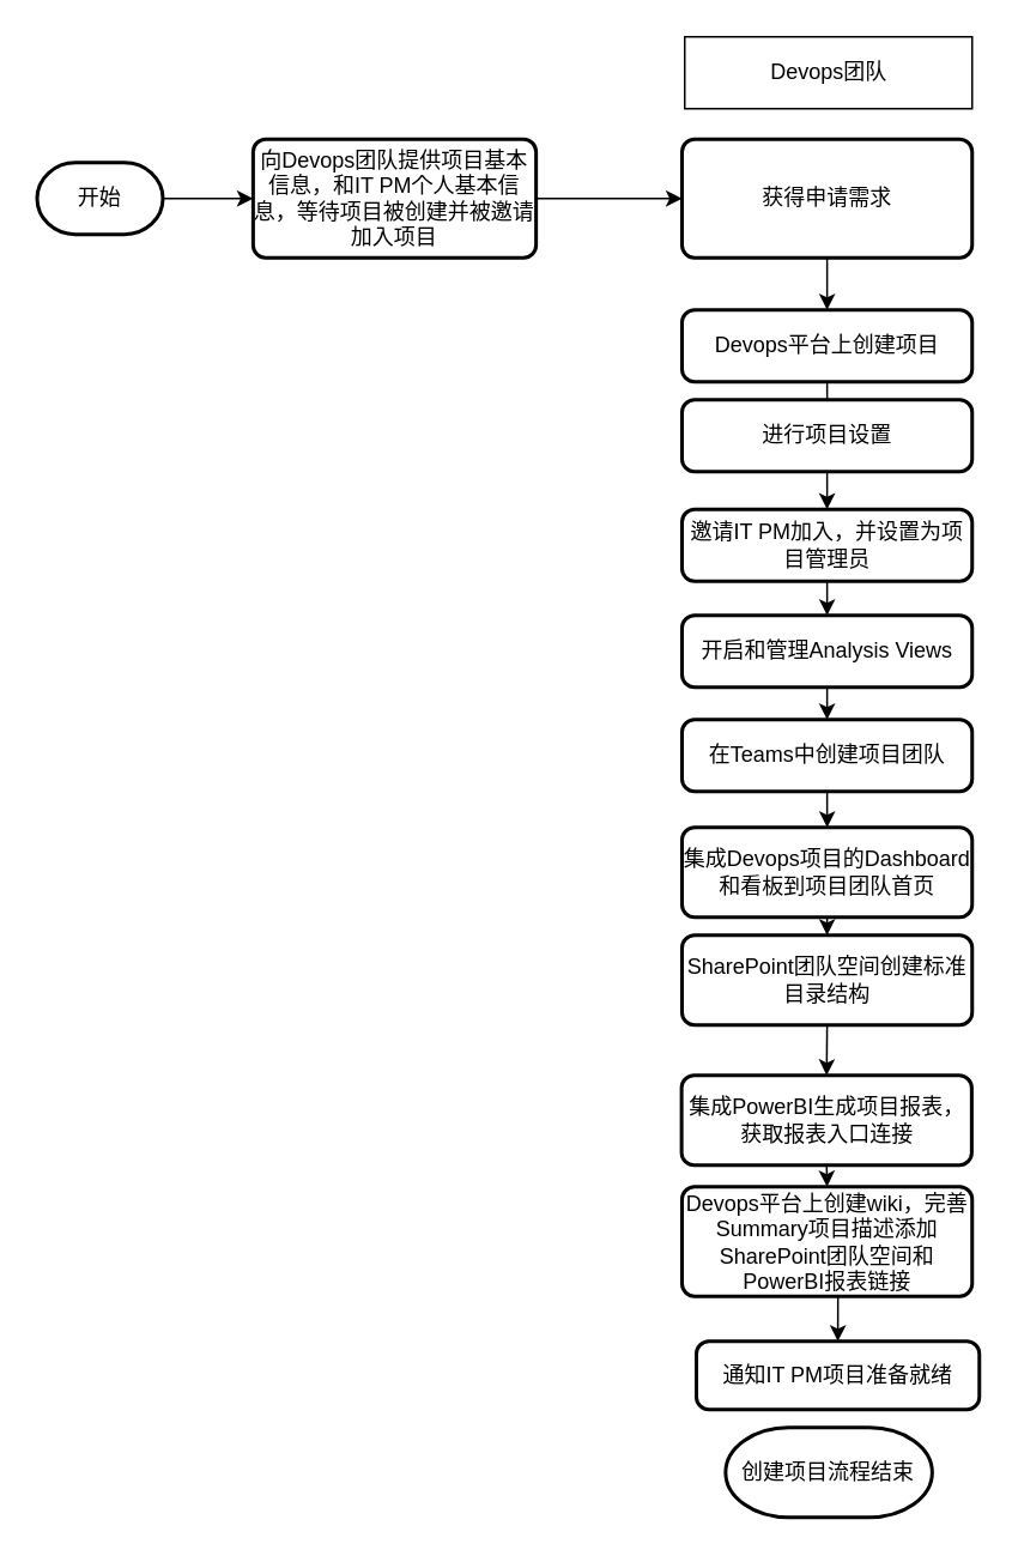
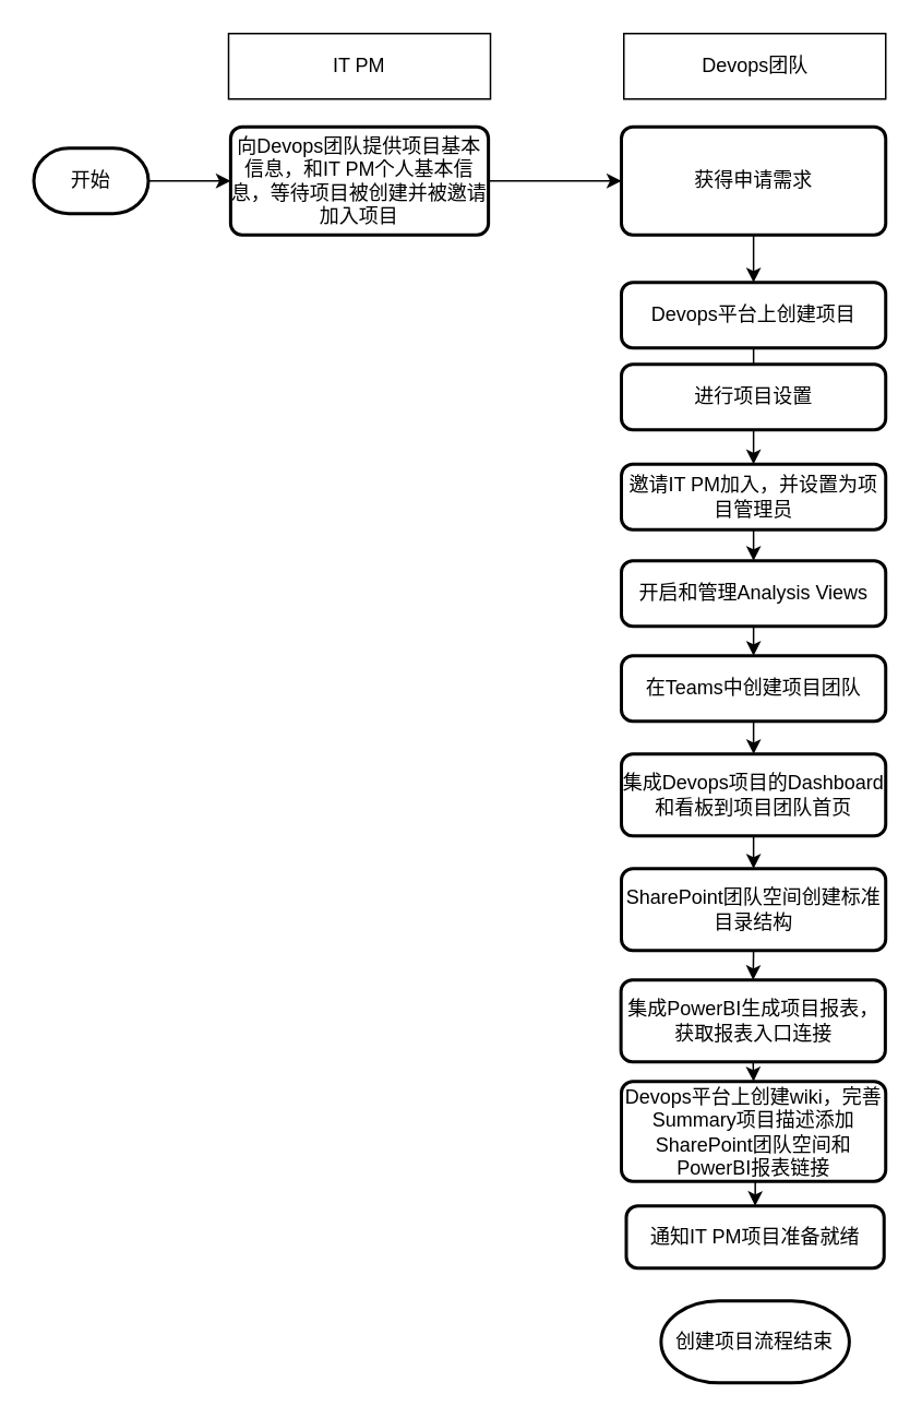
  <mxCell id="0" />
  <mxCell id="1" parent="0" />
  <mxCell id="2" style="edgeStyle=orthogonalEdgeStyle;rounded=0;orthogonalLoop=1;jettySize=auto;html=1;exitX=1;exitY=0.5;exitDx=0;exitDy=0;exitPerimeter=0;" parent="1" source="3" target="7" edge="1"><mxGeometry relative="1" as="geometry" /></mxCell>
  <mxCell id="3" value="开始" style="strokeWidth=2;html=1;shape=mxgraph.flowchart.terminator;whiteSpace=wrap;" parent="1" vertex="1"><mxGeometry x="20" y="90" width="70" height="40" as="geometry" /></mxCell>
+ <mxCell id="4" value="IT PM" style="rounded=0;whiteSpace=wrap;html=1;" parent="1" vertex="1"><mxGeometry x="139" y="20" width="160" height="40" as="geometry" /></mxCell>
  <mxCell id="5" value="Devops团队" style="rounded=0;whiteSpace=wrap;html=1;" parent="1" vertex="1"><mxGeometry x="380.5" y="20" width="160" height="40" as="geometry" /></mxCell>
  <mxCell id="6" style="edgeStyle=orthogonalEdgeStyle;rounded=0;orthogonalLoop=1;jettySize=auto;html=1;exitX=1;exitY=0.5;exitDx=0;exitDy=0;entryX=0;entryY=0.5;entryDx=0;entryDy=0;" parent="1" source="7" target="9" edge="1"><mxGeometry relative="1" as="geometry" /></mxCell>
  <mxCell id="7" value="向Devops团队提供项目基本信息，和IT PM个人基本信息，等待项目被创建并被邀请加入项目" style="rounded=1;whiteSpace=wrap;html=1;absoluteArcSize=1;arcSize=14;strokeWidth=2;" parent="1" vertex="1"><mxGeometry x="140.25" y="77" width="157.5" height="66" as="geometry" /></mxCell>
  <mxCell id="8" style="edgeStyle=orthogonalEdgeStyle;rounded=0;orthogonalLoop=1;jettySize=auto;html=1;exitX=0.5;exitY=1;exitDx=0;exitDy=0;entryX=0.5;entryY=0;entryDx=0;entryDy=0;" parent="1" source="9" target="13" edge="1"><mxGeometry relative="1" as="geometry" /></mxCell>
  <mxCell id="9" value="获得申请需求" style="rounded=1;whiteSpace=wrap;html=1;absoluteArcSize=1;arcSize=14;strokeWidth=2;" parent="1" vertex="1"><mxGeometry x="379" y="77" width="161.5" height="66" as="geometry" /></mxCell>
- <mxCell id="10" value="&lt;div style=&quot;text-align: justify&quot;&gt;通知IT PM项目准备就绪&lt;/div&gt;" style="rounded=1;whiteSpace=wrap;html=1;absoluteArcSize=1;arcSize=14;strokeWidth=2;" parent="1" vertex="1"><mxGeometry x="387" y="746" width="157.5" height="38" as="geometry" /></mxCell>
+ <mxCell id="10" value="&lt;div style=&quot;text-align: justify&quot;&gt;通知IT PM项目准备就绪&lt;/div&gt;" style="rounded=1;whiteSpace=wrap;html=1;absoluteArcSize=1;arcSize=14;strokeWidth=2;" parent="1" vertex="1"><mxGeometry x="382" y="736" width="157.5" height="38" as="geometry" /></mxCell>
  <mxCell id="11" value="创建项目流程结束" style="strokeWidth=2;html=1;shape=mxgraph.flowchart.terminator;whiteSpace=wrap;" parent="1" vertex="1"><mxGeometry x="403.25" y="794" width="115" height="50" as="geometry" /></mxCell>
  <mxCell id="12" style="edgeStyle=orthogonalEdgeStyle;rounded=0;orthogonalLoop=1;jettySize=auto;html=1;exitX=0.5;exitY=1;exitDx=0;exitDy=0;" parent="1" source="13" target="15" edge="1"><mxGeometry relative="1" as="geometry" /></mxCell>
  <mxCell id="13" value="Devops平台上创建项目" style="rounded=1;whiteSpace=wrap;html=1;absoluteArcSize=1;arcSize=14;strokeWidth=2;" parent="1" vertex="1"><mxGeometry x="379" y="172" width="161.5" height="40" as="geometry" /></mxCell>
  <mxCell id="14" style="edgeStyle=orthogonalEdgeStyle;rounded=0;orthogonalLoop=1;jettySize=auto;html=1;exitX=0.5;exitY=1;exitDx=0;exitDy=0;entryX=0.5;entryY=0;entryDx=0;entryDy=0;" parent="1" source="15" target="17" edge="1"><mxGeometry relative="1" as="geometry" /></mxCell>
  <mxCell id="15" value="进行项目设置" style="rounded=1;whiteSpace=wrap;html=1;absoluteArcSize=1;arcSize=14;strokeWidth=2;" parent="1" vertex="1"><mxGeometry x="379" y="222" width="161.5" height="40" as="geometry" /></mxCell>
  <mxCell id="16" style="edgeStyle=orthogonalEdgeStyle;rounded=0;orthogonalLoop=1;jettySize=auto;html=1;exitX=0.5;exitY=1;exitDx=0;exitDy=0;entryX=0.5;entryY=0;entryDx=0;entryDy=0;" parent="1" source="17" target="19" edge="1"><mxGeometry relative="1" as="geometry" /></mxCell>
  <mxCell id="17" value="邀请IT PM加入，并设置为项目管理员" style="rounded=1;whiteSpace=wrap;html=1;absoluteArcSize=1;arcSize=14;strokeWidth=2;" parent="1" vertex="1"><mxGeometry x="379" y="283" width="161.5" height="40" as="geometry" /></mxCell>
  <mxCell id="18" style="edgeStyle=orthogonalEdgeStyle;rounded=0;orthogonalLoop=1;jettySize=auto;html=1;exitX=0.5;exitY=1;exitDx=0;exitDy=0;entryX=0.5;entryY=0;entryDx=0;entryDy=0;" parent="1" source="19" target="21" edge="1"><mxGeometry relative="1" as="geometry" /></mxCell>
  <mxCell id="19" value="开启和管理Analysis Views" style="rounded=1;whiteSpace=wrap;html=1;absoluteArcSize=1;arcSize=14;strokeWidth=2;" parent="1" vertex="1"><mxGeometry x="379" y="342" width="161.5" height="40" as="geometry" /></mxCell>
  <mxCell id="20" style="edgeStyle=orthogonalEdgeStyle;rounded=0;orthogonalLoop=1;jettySize=auto;html=1;exitX=0.5;exitY=1;exitDx=0;exitDy=0;" parent="1" source="21" target="23" edge="1"><mxGeometry relative="1" as="geometry" /></mxCell>
  <mxCell id="21" value="在Teams中创建项目团队" style="rounded=1;whiteSpace=wrap;html=1;absoluteArcSize=1;arcSize=14;strokeWidth=2;" parent="1" vertex="1"><mxGeometry x="379" y="400" width="161.5" height="40" as="geometry" /></mxCell>
  <mxCell id="22" style="edgeStyle=orthogonalEdgeStyle;rounded=0;orthogonalLoop=1;jettySize=auto;html=1;exitX=0.5;exitY=1;exitDx=0;exitDy=0;entryX=0.5;entryY=0;entryDx=0;entryDy=0;" parent="1" source="23" target="25" edge="1"><mxGeometry relative="1" as="geometry" /></mxCell>
  <mxCell id="23" value="集成Devops项目的Dashboard和看板到项目团队首页" style="rounded=1;whiteSpace=wrap;html=1;absoluteArcSize=1;arcSize=14;strokeWidth=2;" parent="1" vertex="1"><mxGeometry x="379" y="460" width="161.5" height="50" as="geometry" /></mxCell>
  <mxCell id="24" style="edgeStyle=orthogonalEdgeStyle;rounded=0;orthogonalLoop=1;jettySize=auto;html=1;exitX=0.5;exitY=1;exitDx=0;exitDy=0;entryX=0.5;entryY=0;entryDx=0;entryDy=0;" edge="1" parent="1" source="25" target="29"><mxGeometry relative="1" as="geometry" /></mxCell>
- <mxCell id="25" value="SharePoint团队空间创建标准目录结构" style="rounded=1;whiteSpace=wrap;html=1;absoluteArcSize=1;arcSize=14;strokeWidth=2;" parent="1" vertex="1"><mxGeometry x="379" y="520" width="161.5" height="50" as="geometry" /></mxCell>
+ <mxCell id="25" value="SharePoint团队空间创建标准目录结构" style="rounded=1;whiteSpace=wrap;html=1;absoluteArcSize=1;arcSize=14;strokeWidth=2;" parent="1" vertex="1"><mxGeometry x="379" y="530" width="161.5" height="50" as="geometry" /></mxCell>
  <mxCell id="26" style="edgeStyle=orthogonalEdgeStyle;rounded=0;orthogonalLoop=1;jettySize=auto;html=1;exitX=0.5;exitY=1;exitDx=0;exitDy=0;entryX=0.5;entryY=0;entryDx=0;entryDy=0;" edge="1" parent="1" source="27" target="10"><mxGeometry relative="1" as="geometry" /></mxCell>
  <mxCell id="27" value="Devops平台上创建wiki，完善Summary项目描述添加SharePoint团队空间和PowerBI报表链接" style="rounded=1;whiteSpace=wrap;html=1;absoluteArcSize=1;arcSize=14;strokeWidth=2;" parent="1" vertex="1"><mxGeometry x="379" y="660" width="161.5" height="61" as="geometry" /></mxCell>
  <mxCell id="28" style="edgeStyle=orthogonalEdgeStyle;rounded=0;orthogonalLoop=1;jettySize=auto;html=1;exitX=0.5;exitY=1;exitDx=0;exitDy=0;entryX=0.5;entryY=0;entryDx=0;entryDy=0;" edge="1" parent="1" source="29" target="27"><mxGeometry relative="1" as="geometry" /></mxCell>
  <mxCell id="29" value="集成PowerBI生成项目报表，获取报表入口连接" style="rounded=1;whiteSpace=wrap;html=1;absoluteArcSize=1;arcSize=14;strokeWidth=2;" vertex="1" parent="1"><mxGeometry x="378.75" y="598" width="161.5" height="50" as="geometry" /></mxCell>
